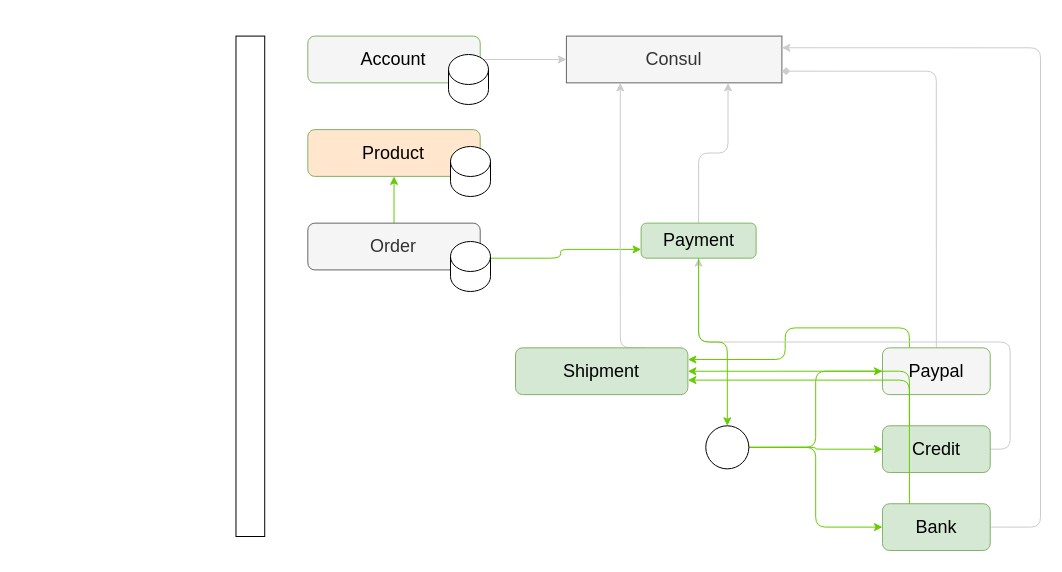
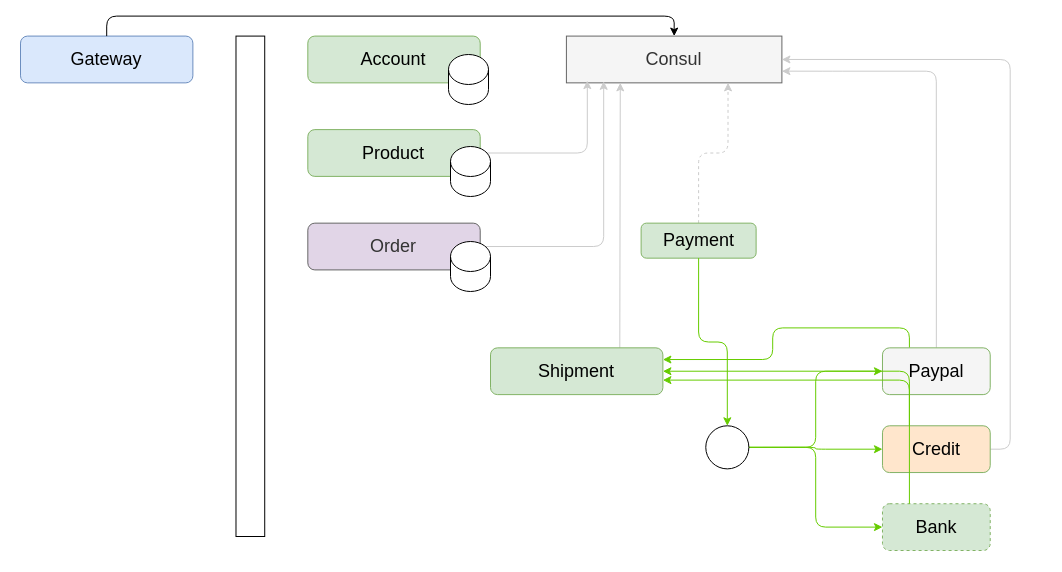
  <mxCell id="0" />
  <mxCell id="1" parent="0" />
  <mxCell id="2" value="" style="group;fontSize=18;" parent="1" vertex="1" connectable="0"><mxGeometry x="20" y="20" width="1020" height="530" as="geometry" /></mxCell>
+ <mxCell id="3" value="Gateway" style="rounded=1;whiteSpace=wrap;html=1;fillColor=#dae8fc;strokeColor=#6c8ebf;fontSize=18;" parent="2" vertex="1"><mxGeometry y="15.588" width="172.394" height="46.765" as="geometry" /></mxCell>
  <mxCell id="4" value="Consul" style="whiteSpace=wrap;html=1;fillColor=#f5f5f5;fontColor=#333333;strokeColor=#666666;fontSize=18;rounded=0;" parent="2" vertex="1"><mxGeometry x="545.915" y="15.588" width="215.493" height="46.765" as="geometry" /></mxCell>
- <mxCell id="6" style="edgeStyle=orthogonalEdgeStyle;rounded=1;orthogonalLoop=1;jettySize=auto;html=1;exitX=1;exitY=0.5;exitDx=0;exitDy=0;entryX=0;entryY=0.5;entryDx=0;entryDy=0;strokeColor=#CCCCCC;" parent="2" source="7" target="4" edge="1"><mxGeometry relative="1" as="geometry" /></mxCell>
- <mxCell id="7" value="Account" style="rounded=1;whiteSpace=wrap;html=1;fillColor=#f5f5f5;strokeColor=#82b366;fontSize=18;" parent="2" vertex="1"><mxGeometry x="287.324" y="15.588" width="172.394" height="46.765" as="geometry" /></mxCell>
- <mxCell id="9" value="Product" style="rounded=1;whiteSpace=wrap;html=1;fillColor=#ffe6cc;strokeColor=#82b366;fontSize=18;" parent="2" vertex="1"><mxGeometry x="287.324" y="109.118" width="172.394" height="46.765" as="geometry" /></mxCell>
- <mxCell id="11" style="edgeStyle=orthogonalEdgeStyle;rounded=1;orthogonalLoop=1;jettySize=auto;html=1;exitX=0.5;exitY=0;exitDx=0;exitDy=0;entryX=0.5;entryY=1;entryDx=0;entryDy=0;strokeColor=#66CC00;fontSize=18;" parent="2" source="12" target="9" edge="1"><mxGeometry relative="1" as="geometry" /></mxCell>
- <mxCell id="12" value="Order" style="rounded=1;whiteSpace=wrap;html=1;fillColor=#f5f5f5;strokeColor=#666666;fontSize=18;fontColor=#333333;" parent="2" vertex="1"><mxGeometry x="287.324" y="202.647" width="172.394" height="46.765" as="geometry" /></mxCell>
- <mxCell id="13" style="edgeStyle=orthogonalEdgeStyle;rounded=1;orthogonalLoop=1;jettySize=auto;html=1;exitX=0.5;exitY=0;exitDx=0;exitDy=0;entryX=0.75;entryY=1;entryDx=0;entryDy=0;strokeColor=#CCCCCC;" parent="2" source="14" target="4" edge="1"><mxGeometry relative="1" as="geometry" /></mxCell>
+ <mxCell id="5" style="edgeStyle=orthogonalEdgeStyle;rounded=1;orthogonalLoop=1;jettySize=auto;html=1;exitX=0.5;exitY=0;exitDx=0;exitDy=0;entryX=0.5;entryY=0;entryDx=0;entryDy=0;" parent="2" source="3" target="4" edge="1"><mxGeometry relative="1" as="geometry" /></mxCell>
+ <mxCell id="7" value="Account" style="rounded=1;whiteSpace=wrap;html=1;fillColor=#d5e8d4;strokeColor=#82b366;fontSize=18;" parent="2" vertex="1"><mxGeometry x="287.324" y="15.588" width="172.394" height="46.765" as="geometry" /></mxCell>
+ <mxCell id="8" style="edgeStyle=orthogonalEdgeStyle;rounded=1;orthogonalLoop=1;jettySize=auto;html=1;exitX=1;exitY=0.5;exitDx=0;exitDy=0;entryX=0.097;entryY=0.951;entryDx=0;entryDy=0;entryPerimeter=0;strokeColor=#CCCCCC;" parent="2" source="9" target="4" edge="1"><mxGeometry relative="1" as="geometry" /></mxCell>
+ <mxCell id="9" value="Product" style="rounded=1;whiteSpace=wrap;html=1;fillColor=#d5e8d4;strokeColor=#82b366;fontSize=18;" parent="2" vertex="1"><mxGeometry x="287.324" y="109.118" width="172.394" height="46.765" as="geometry" /></mxCell>
+ <mxCell id="10" style="edgeStyle=orthogonalEdgeStyle;rounded=1;orthogonalLoop=1;jettySize=auto;html=1;exitX=1;exitY=0.5;exitDx=0;exitDy=0;entryX=0.173;entryY=0.967;entryDx=0;entryDy=0;entryPerimeter=0;strokeColor=#CCCCCC;" parent="2" source="12" target="4" edge="1"><mxGeometry relative="1" as="geometry" /></mxCell>
+ <mxCell id="12" value="Order" style="rounded=1;whiteSpace=wrap;html=1;fillColor=#e1d5e7;strokeColor=#666666;fontSize=18;fontColor=#333333;" parent="2" vertex="1"><mxGeometry x="287.324" y="202.647" width="172.394" height="46.765" as="geometry" /></mxCell>
+ <mxCell id="13" style="edgeStyle=orthogonalEdgeStyle;rounded=1;orthogonalLoop=1;jettySize=auto;html=1;exitX=0.5;exitY=0;exitDx=0;exitDy=0;entryX=0.75;entryY=1;entryDx=0;entryDy=0;strokeColor=#CCCCCC;dashed=1;" parent="2" source="14" target="4" edge="1"><mxGeometry relative="1" as="geometry" /></mxCell>
  <mxCell id="14" value="Payment" style="rounded=1;whiteSpace=wrap;html=1;fillColor=#d5e8d4;strokeColor=#82b366;fontSize=18;" parent="2" vertex="1"><mxGeometry x="620.62" y="202.647" width="115" height="35" as="geometry" /></mxCell>
- <mxCell id="15" style="edgeStyle=orthogonalEdgeStyle;rounded=1;orthogonalLoop=1;jettySize=auto;html=1;exitX=1;exitY=0.75;exitDx=0;exitDy=0;entryX=0;entryY=0.75;entryDx=0;entryDy=0;strokeColor=#66CC00;" parent="2" source="12" target="14" edge="1"><mxGeometry relative="1" as="geometry" /></mxCell>
- <mxCell id="16" style="edgeStyle=orthogonalEdgeStyle;rounded=1;orthogonalLoop=1;jettySize=auto;html=1;exitX=0.5;exitY=0;exitDx=0;exitDy=0;entryX=1;entryY=0.75;entryDx=0;entryDy=0;strokeColor=#CCCCCC;endArrow=diamond;" parent="2" source="18" target="4" edge="1"><mxGeometry relative="1" as="geometry" /></mxCell>
+ <mxCell id="16" style="edgeStyle=orthogonalEdgeStyle;rounded=1;orthogonalLoop=1;jettySize=auto;html=1;exitX=0.5;exitY=0;exitDx=0;exitDy=0;entryX=1;entryY=0.75;entryDx=0;entryDy=0;strokeColor=#CCCCCC;" parent="2" source="18" target="4" edge="1"><mxGeometry relative="1" as="geometry" /></mxCell>
  <mxCell id="17" style="edgeStyle=orthogonalEdgeStyle;rounded=1;orthogonalLoop=1;jettySize=auto;html=1;exitX=0.25;exitY=0;exitDx=0;exitDy=0;entryX=1;entryY=0.25;entryDx=0;entryDy=0;strokeColor=#66CC00;" edge="1" parent="2" source="18" target="29"><mxGeometry relative="1" as="geometry" /></mxCell>
  <mxCell id="18" value="Paypal" style="rounded=1;whiteSpace=wrap;html=1;fillColor=#f5f5f5;strokeColor=#82b366;fontSize=18;" parent="2" vertex="1"><mxGeometry x="861.972" y="327.353" width="107.746" height="46.765" as="geometry" /></mxCell>
- <mxCell id="19" style="edgeStyle=orthogonalEdgeStyle;rounded=1;orthogonalLoop=1;jettySize=auto;html=1;exitX=1;exitY=0.5;exitDx=0;exitDy=0;strokeColor=#CCCCCC;" parent="2" source="20" target="14" edge="1"><mxGeometry relative="1" as="geometry" /></mxCell>
- <mxCell id="20" value="Credit" style="rounded=1;whiteSpace=wrap;html=1;fillColor=#d5e8d4;strokeColor=#82b366;fontSize=18;" parent="2" vertex="1"><mxGeometry x="861.972" y="405.294" width="107.746" height="46.765" as="geometry" /></mxCell>
- <mxCell id="21" style="edgeStyle=orthogonalEdgeStyle;rounded=1;orthogonalLoop=1;jettySize=auto;html=1;exitX=1;exitY=0.5;exitDx=0;exitDy=0;entryX=1;entryY=0.25;entryDx=0;entryDy=0;strokeColor=#CCCCCC;" parent="2" source="22" target="4" edge="1"><mxGeometry relative="1" as="geometry"><mxPoint x="804.507" y="155.882" as="targetPoint" /><Array as="points"><mxPoint x="1020.0" y="506.618" /><mxPoint x="1020.0" y="28.059" /></Array></mxGeometry></mxCell>
- <mxCell id="22" value="Bank" style="rounded=1;whiteSpace=wrap;html=1;fillColor=#d5e8d4;strokeColor=#82b366;fontSize=18;" parent="2" vertex="1"><mxGeometry x="861.972" y="483.235" width="107.746" height="46.765" as="geometry" /></mxCell>
+ <mxCell id="19" style="edgeStyle=orthogonalEdgeStyle;rounded=1;orthogonalLoop=1;jettySize=auto;html=1;exitX=1;exitY=0.5;exitDx=0;exitDy=0;entryX=1;entryY=0.5;entryDx=0;entryDy=0;strokeColor=#CCCCCC;" parent="2" source="20" target="4" edge="1"><mxGeometry relative="1" as="geometry" /></mxCell>
+ <mxCell id="20" value="Credit" style="rounded=1;whiteSpace=wrap;html=1;fillColor=#ffe6cc;strokeColor=#82b366;fontSize=18;" parent="2" vertex="1"><mxGeometry x="861.972" y="405.294" width="107.746" height="46.765" as="geometry" /></mxCell>
+ <mxCell id="22" value="Bank" style="rounded=1;whiteSpace=wrap;html=1;fillColor=#d5e8d4;strokeColor=#82b366;fontSize=18;dashed=1;" parent="2" vertex="1"><mxGeometry x="861.972" y="483.235" width="107.746" height="46.765" as="geometry" /></mxCell>
  <mxCell id="23" style="edgeStyle=orthogonalEdgeStyle;rounded=1;orthogonalLoop=1;jettySize=auto;html=1;exitX=1;exitY=0.5;exitDx=0;exitDy=0;entryX=0;entryY=0.5;entryDx=0;entryDy=0;strokeColor=#66CC00;" parent="2" source="26" target="18" edge="1"><mxGeometry relative="1" as="geometry" /></mxCell>
  <mxCell id="24" style="edgeStyle=orthogonalEdgeStyle;rounded=1;orthogonalLoop=1;jettySize=auto;html=1;exitX=1;exitY=0.5;exitDx=0;exitDy=0;strokeColor=#66CC00;" parent="2" source="26" target="20" edge="1"><mxGeometry relative="1" as="geometry" /></mxCell>
  <mxCell id="25" style="edgeStyle=orthogonalEdgeStyle;rounded=1;orthogonalLoop=1;jettySize=auto;html=1;exitX=1;exitY=0.5;exitDx=0;exitDy=0;entryX=0;entryY=0.5;entryDx=0;entryDy=0;strokeColor=#66CC00;" parent="2" source="26" target="22" edge="1"><mxGeometry relative="1" as="geometry" /></mxCell>
  <mxCell id="26" value="" style="ellipse;whiteSpace=wrap;html=1;aspect=fixed;" parent="2" vertex="1"><mxGeometry x="685.268" y="405.294" width="43.099" height="43.099" as="geometry" /></mxCell>
  <mxCell id="27" style="edgeStyle=orthogonalEdgeStyle;rounded=1;orthogonalLoop=1;jettySize=auto;html=1;exitX=0.5;exitY=1;exitDx=0;exitDy=0;strokeColor=#66CC00;" parent="2" source="14" target="26" edge="1"><mxGeometry relative="1" as="geometry" /></mxCell>
  <mxCell id="28" style="edgeStyle=orthogonalEdgeStyle;rounded=1;orthogonalLoop=1;jettySize=auto;html=1;exitX=0.75;exitY=0;exitDx=0;exitDy=0;entryX=0.25;entryY=1;entryDx=0;entryDy=0;strokeColor=#CCCCCC;" parent="2" source="29" target="4" edge="1"><mxGeometry relative="1" as="geometry"><Array as="points"><mxPoint x="600" y="327" /></Array></mxGeometry></mxCell>
- <mxCell id="29" value="Shipment" style="rounded=1;whiteSpace=wrap;html=1;fillColor=#d5e8d4;strokeColor=#82b366;fontSize=18;" parent="2" vertex="1"><mxGeometry x="495.004" y="327.353" width="172.394" height="46.765" as="geometry" /></mxCell>
+ <mxCell id="29" value="Shipment" style="rounded=1;whiteSpace=wrap;html=1;fillColor=#d5e8d4;strokeColor=#82b366;fontSize=18;" parent="2" vertex="1"><mxGeometry x="470.004" y="327.353" width="172.394" height="46.765" as="geometry" /></mxCell>
  <mxCell id="30" value="" style="rounded=0;whiteSpace=wrap;html=1;" parent="2" vertex="1"><mxGeometry x="215.49" y="15.59" width="28.73" height="500.41" as="geometry" /></mxCell>
  <mxCell id="31" value="" style="shape=cylinder3;whiteSpace=wrap;html=1;boundedLbl=1;backgroundOutline=1;size=15;" parent="2" vertex="1"><mxGeometry x="428" y="34" width="40" height="50" as="geometry" /></mxCell>
  <mxCell id="32" value="" style="shape=cylinder3;whiteSpace=wrap;html=1;boundedLbl=1;backgroundOutline=1;size=15;" parent="2" vertex="1"><mxGeometry x="430" y="126" width="40" height="50" as="geometry" /></mxCell>
  <mxCell id="33" value="" style="shape=cylinder3;whiteSpace=wrap;html=1;boundedLbl=1;backgroundOutline=1;size=15;" parent="2" vertex="1"><mxGeometry x="430" y="221" width="40" height="50" as="geometry" /></mxCell>
  <mxCell id="34" style="edgeStyle=orthogonalEdgeStyle;rounded=1;orthogonalLoop=1;jettySize=auto;html=1;exitX=0.25;exitY=0;exitDx=0;exitDy=0;entryX=1;entryY=0.5;entryDx=0;entryDy=0;strokeColor=#66CC00;" edge="1" parent="2" source="20" target="29"><mxGeometry relative="1" as="geometry"><mxPoint x="578.429" y="345.429" as="targetPoint" /></mxGeometry></mxCell>
  <mxCell id="35" style="edgeStyle=orthogonalEdgeStyle;rounded=1;orthogonalLoop=1;jettySize=auto;html=1;exitX=0.25;exitY=0;exitDx=0;exitDy=0;entryX=1;entryY=0.69;entryDx=0;entryDy=0;entryPerimeter=0;strokeColor=#66CC00;" edge="1" parent="2" source="22" target="29"><mxGeometry relative="1" as="geometry"><mxPoint x="569.737" y="360.579" as="targetPoint" /></mxGeometry></mxCell>
